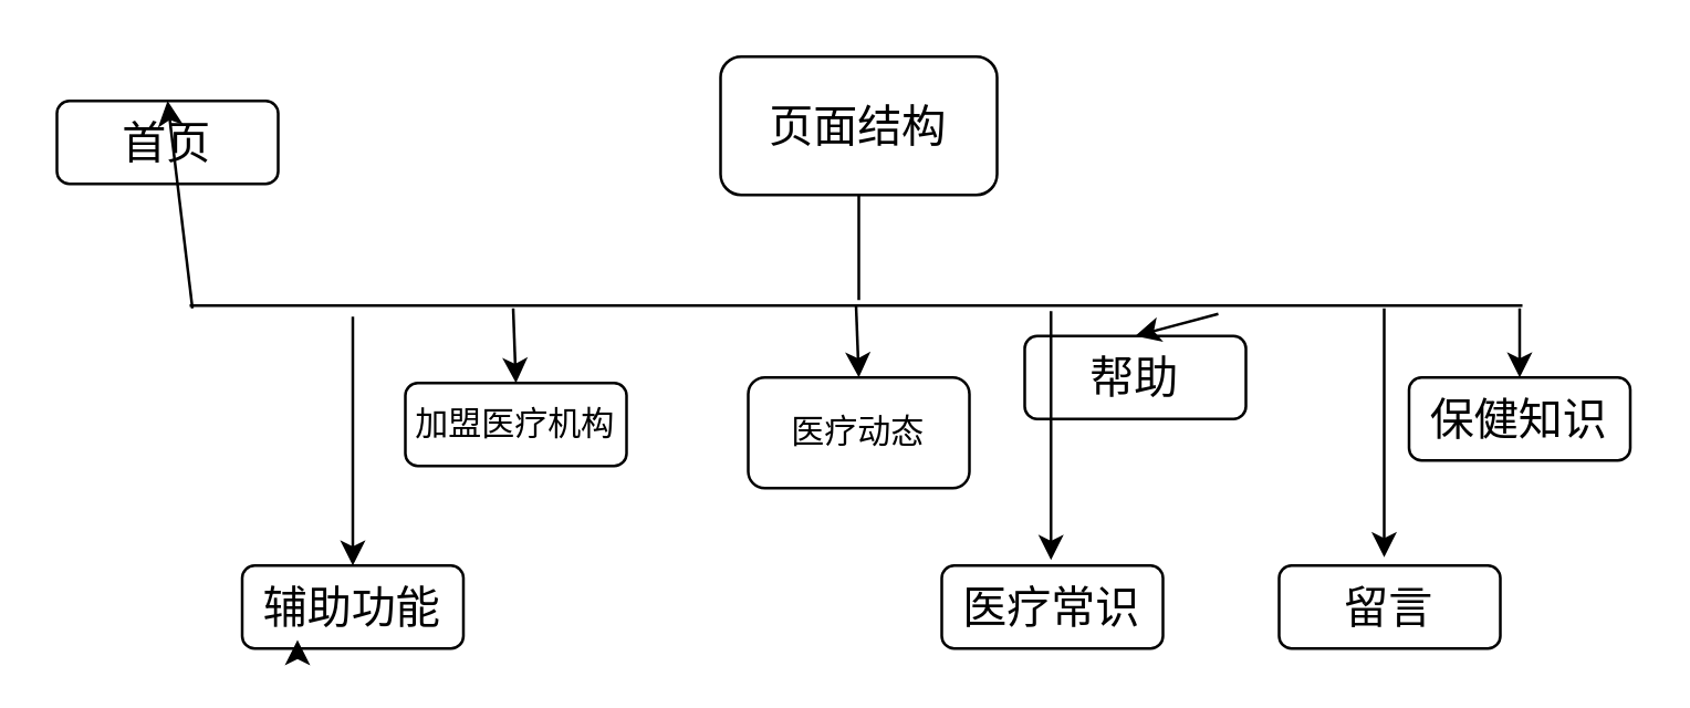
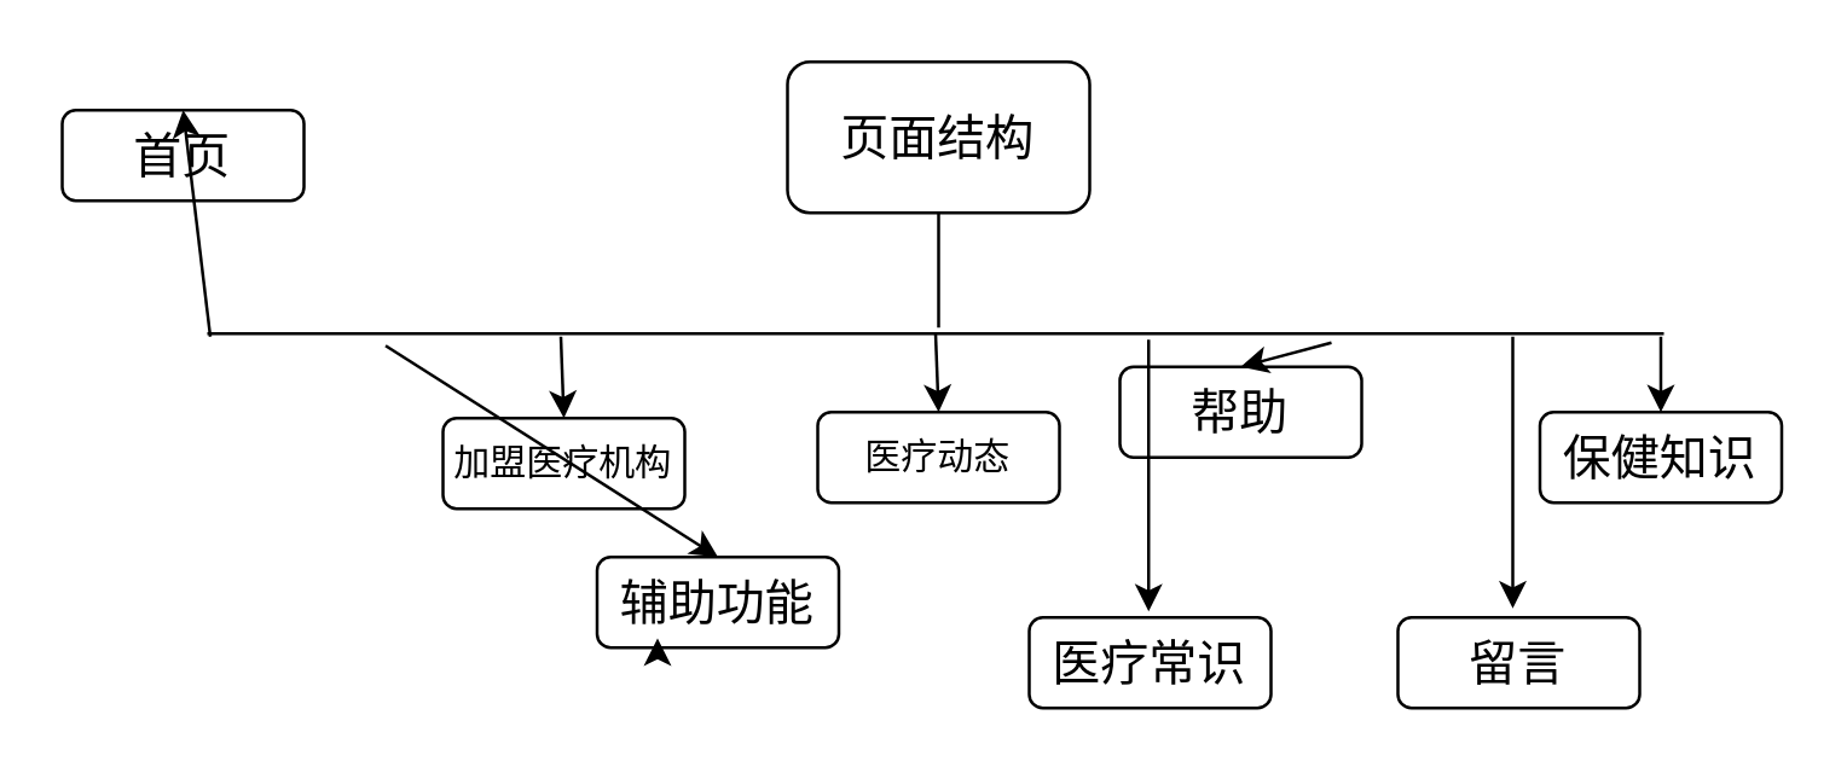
  <mxCell id="0" />
  <mxCell id="1" parent="0" />
  <mxCell id="2" value="&lt;font color=&quot;#000000&quot; style=&quot;font-size: 16px&quot;&gt;页面结构&lt;/font&gt;" style="rounded=1;whiteSpace=wrap;html=1;fillColor=none;strokeColor=#000000;" vertex="1" parent="1"><mxGeometry x="260" y="20" width="100" height="50" as="geometry" /></mxCell>
  <mxCell id="3" value="&lt;font color=&quot;#000000&quot;&gt;加盟医疗机构&lt;/font&gt;" style="rounded=1;whiteSpace=wrap;html=1;fillColor=none;strokeColor=#000000;" vertex="1" parent="1"><mxGeometry x="146" y="138" width="80" height="30" as="geometry" /></mxCell>
- <mxCell id="4" value="&lt;font color=&quot;#000000&quot;&gt;医疗动态&lt;/font&gt;" style="rounded=1;whiteSpace=wrap;html=1;fillColor=none;strokeColor=#000000;" vertex="1" parent="1"><mxGeometry x="270" y="136" width="80" height="40" as="geometry" /></mxCell>
+ <mxCell id="4" value="&lt;font color=&quot;#000000&quot;&gt;医疗动态&lt;/font&gt;" style="rounded=1;whiteSpace=wrap;html=1;fillColor=none;strokeColor=#000000;" vertex="1" parent="1"><mxGeometry x="270" y="136" width="80" height="30" as="geometry" /></mxCell>
  <mxCell id="5" value="&lt;font color=&quot;#000000&quot; style=&quot;font-size: 16px&quot;&gt;首页&lt;/font&gt;" style="rounded=1;whiteSpace=wrap;html=1;fillColor=none;strokeColor=#000000;" vertex="1" parent="1"><mxGeometry x="20" y="36" width="80" height="30" as="geometry" /></mxCell>
  <mxCell id="6" value="&lt;font color=&quot;#000000&quot;&gt;帮助&lt;/font&gt;" style="rounded=1;whiteSpace=wrap;html=1;fillColor=none;strokeColor=#000000;fontSize=16;" vertex="1" parent="1"><mxGeometry x="370" y="121" width="80" height="30" as="geometry" /></mxCell>
  <mxCell id="7" value="&lt;font color=&quot;#000000&quot;&gt;保健知识&lt;/font&gt;" style="rounded=1;whiteSpace=wrap;html=1;strokeColor=#000000;fillColor=none;fontSize=16;" vertex="1" parent="1"><mxGeometry x="509" y="136" width="80" height="30" as="geometry" /></mxCell>
- <mxCell id="8" value="&lt;font color=&quot;#000000&quot;&gt;辅助功能&lt;/font&gt;" style="rounded=1;whiteSpace=wrap;html=1;strokeColor=#000000;fillColor=none;fontSize=16;" vertex="1" parent="1"><mxGeometry x="87" y="204" width="80" height="30" as="geometry" /></mxCell>
+ <mxCell id="8" value="&lt;font color=&quot;#000000&quot;&gt;辅助功能&lt;/font&gt;" style="rounded=1;whiteSpace=wrap;html=1;strokeColor=#000000;fillColor=none;fontSize=16;" vertex="1" parent="1"><mxGeometry x="197" y="184" width="80" height="30" as="geometry" /></mxCell>
  <mxCell id="9" value="&lt;font color=&quot;#000000&quot;&gt;医疗常识&lt;/font&gt;" style="rounded=1;whiteSpace=wrap;html=1;strokeColor=#000000;fillColor=none;fontSize=16;" vertex="1" parent="1"><mxGeometry x="340" y="204" width="80" height="30" as="geometry" /></mxCell>
  <mxCell id="10" style="edgeStyle=orthogonalEdgeStyle;rounded=0;orthogonalLoop=1;jettySize=auto;html=1;exitX=0.25;exitY=1;exitDx=0;exitDy=0;entryX=0.25;entryY=0.897;entryDx=0;entryDy=0;entryPerimeter=0;fontSize=16;" edge="1" parent="1" source="8" target="8"><mxGeometry relative="1" as="geometry" /></mxCell>
  <mxCell id="11" value="&lt;font color=&quot;#000000&quot;&gt;留言&lt;/font&gt;" style="rounded=1;whiteSpace=wrap;html=1;strokeColor=#000000;fillColor=none;fontSize=16;" vertex="1" parent="1"><mxGeometry x="462" y="204" width="80" height="30" as="geometry" /></mxCell>
  <mxCell id="12" value="" style="endArrow=classic;html=1;fontSize=16;strokeColor=#000000;entryX=0.5;entryY=0;entryDx=0;entryDy=0;" edge="1" parent="1" target="4"><mxGeometry width="50" height="50" relative="1" as="geometry"><mxPoint x="309" y="110" as="sourcePoint" /><mxPoint x="367" y="243" as="targetPoint" /></mxGeometry></mxCell>
  <mxCell id="13" value="" style="endArrow=none;html=1;fontSize=16;strokeColor=#000000;" edge="1" parent="1"><mxGeometry width="50" height="50" relative="1" as="geometry"><mxPoint x="68" y="110" as="sourcePoint" /><mxPoint x="550" y="110" as="targetPoint" /></mxGeometry></mxCell>
  <mxCell id="14" value="" style="endArrow=none;html=1;fontSize=16;entryX=0.5;entryY=1;entryDx=0;entryDy=0;strokeColor=#000000;" edge="1" parent="1" target="2"><mxGeometry width="50" height="50" relative="1" as="geometry"><mxPoint x="310" y="108" as="sourcePoint" /><mxPoint x="342" y="76" as="targetPoint" /></mxGeometry></mxCell>
  <mxCell id="15" value="" style="endArrow=classic;html=1;strokeColor=#000000;fontSize=16;entryX=0.5;entryY=0;entryDx=0;entryDy=0;" edge="1" parent="1" target="7"><mxGeometry width="50" height="50" relative="1" as="geometry"><mxPoint x="549" y="111" as="sourcePoint" /><mxPoint x="367" y="243" as="targetPoint" /></mxGeometry></mxCell>
  <mxCell id="16" value="" style="endArrow=classic;html=1;strokeColor=#000000;fontSize=16;entryX=0.5;entryY=0;entryDx=0;entryDy=0;" edge="1" parent="1" target="5"><mxGeometry width="50" height="50" relative="1" as="geometry"><mxPoint x="69" y="111" as="sourcePoint" /><mxPoint x="367" y="243" as="targetPoint" /></mxGeometry></mxCell>
  <mxCell id="17" value="" style="endArrow=classic;html=1;strokeColor=#000000;fontSize=16;entryX=0.5;entryY=0;entryDx=0;entryDy=0;" edge="1" parent="1" target="8"><mxGeometry width="50" height="50" relative="1" as="geometry"><mxPoint x="127" y="114" as="sourcePoint" /><mxPoint x="367" y="243" as="targetPoint" /></mxGeometry></mxCell>
  <mxCell id="18" value="" style="endArrow=classic;html=1;strokeColor=#000000;fontSize=16;entryX=0.5;entryY=0;entryDx=0;entryDy=0;" edge="1" parent="1"><mxGeometry width="50" height="50" relative="1" as="geometry"><mxPoint x="500" y="111" as="sourcePoint" /><mxPoint x="500" y="201" as="targetPoint" /></mxGeometry></mxCell>
  <mxCell id="19" value="" style="endArrow=classic;html=1;strokeColor=#000000;fontSize=16;entryX=0.5;entryY=0;entryDx=0;entryDy=0;" edge="1" parent="1"><mxGeometry width="50" height="50" relative="1" as="geometry"><mxPoint x="379.5" y="112" as="sourcePoint" /><mxPoint x="379.5" y="202" as="targetPoint" /></mxGeometry></mxCell>
  <mxCell id="20" value="" style="endArrow=classic;html=1;strokeColor=#000000;fontSize=16;entryX=0.5;entryY=0;entryDx=0;entryDy=0;" edge="1" parent="1" target="3"><mxGeometry width="50" height="50" relative="1" as="geometry"><mxPoint x="185" y="111" as="sourcePoint" /><mxPoint x="367" y="243" as="targetPoint" /></mxGeometry></mxCell>
  <mxCell id="21" value="" style="endArrow=classic;html=1;strokeColor=#000000;fontSize=16;entryX=0.5;entryY=0;entryDx=0;entryDy=0;" edge="1" parent="1" target="6"><mxGeometry width="50" height="50" relative="1" as="geometry"><mxPoint x="440" y="113" as="sourcePoint" /><mxPoint x="367" y="243" as="targetPoint" /></mxGeometry></mxCell>
